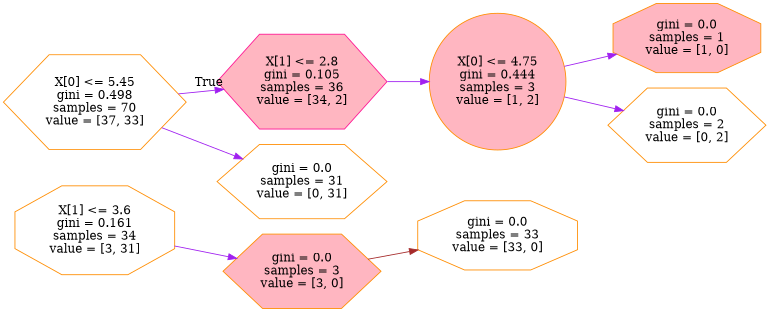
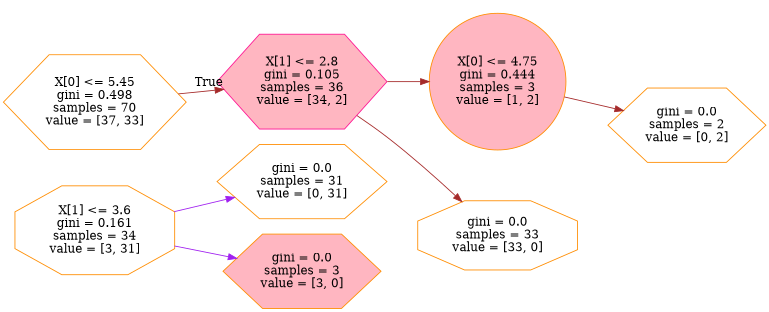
  digraph {
    rankdir=LR
    node [color=darkorange fillcolor=white shape=hexagon style=filled]
    edge [color=purple]
    n1 [label="X[0] <= 5.45\ngini = 0.498\nsamples = 70\nvalue = [37, 33]"]
    n2 [color=deeppink fillcolor=lightpink label="X[1] <= 2.8\ngini = 0.105\nsamples = 36\nvalue = [34, 2]"]
    n3 [fillcolor=lightpink label="X[0] <= 4.75\ngini = 0.444\nsamples = 3\nvalue = [1, 2]" shape=circle]
    n4 [label="gini = 0.0\nsamples = 33\nvalue = [33, 0]" shape=octagon]
    n5 [label="X[1] <= 3.6\ngini = 0.161\nsamples = 34\nvalue = [3, 31]" shape=octagon]
    n6 [label="gini = 0.0\nsamples = 31\nvalue = [0, 31]"]
    n7 [fillcolor=lightpink label="gini = 0.0\nsamples = 3\nvalue = [3, 0]"]
-   n8 [fillcolor=lightpink label="gini = 0.0\nsamples = 1\nvalue = [1, 0]" shape=octagon]
    n9 [label="gini = 0.0\nsamples = 2\nvalue = [0, 2]"]
-   n1 -> n2 [headlabel=True labelangle=45 labeldistance=2.5]
-   n2 -> n3
-   n7 -> n4 [color=brown]
-   n3 -> n8
-   n3 -> n9
-   n1 -> n6
+   n1 -> n2 [color=brown headlabel=True labelangle=45 labeldistance=2.5]
+   n2 -> n3 [color=brown]
+   n2 -> n4 [color=brown]
+   n3 -> n9 [color=brown]
+   n5 -> n6
    n5 -> n7
  }
